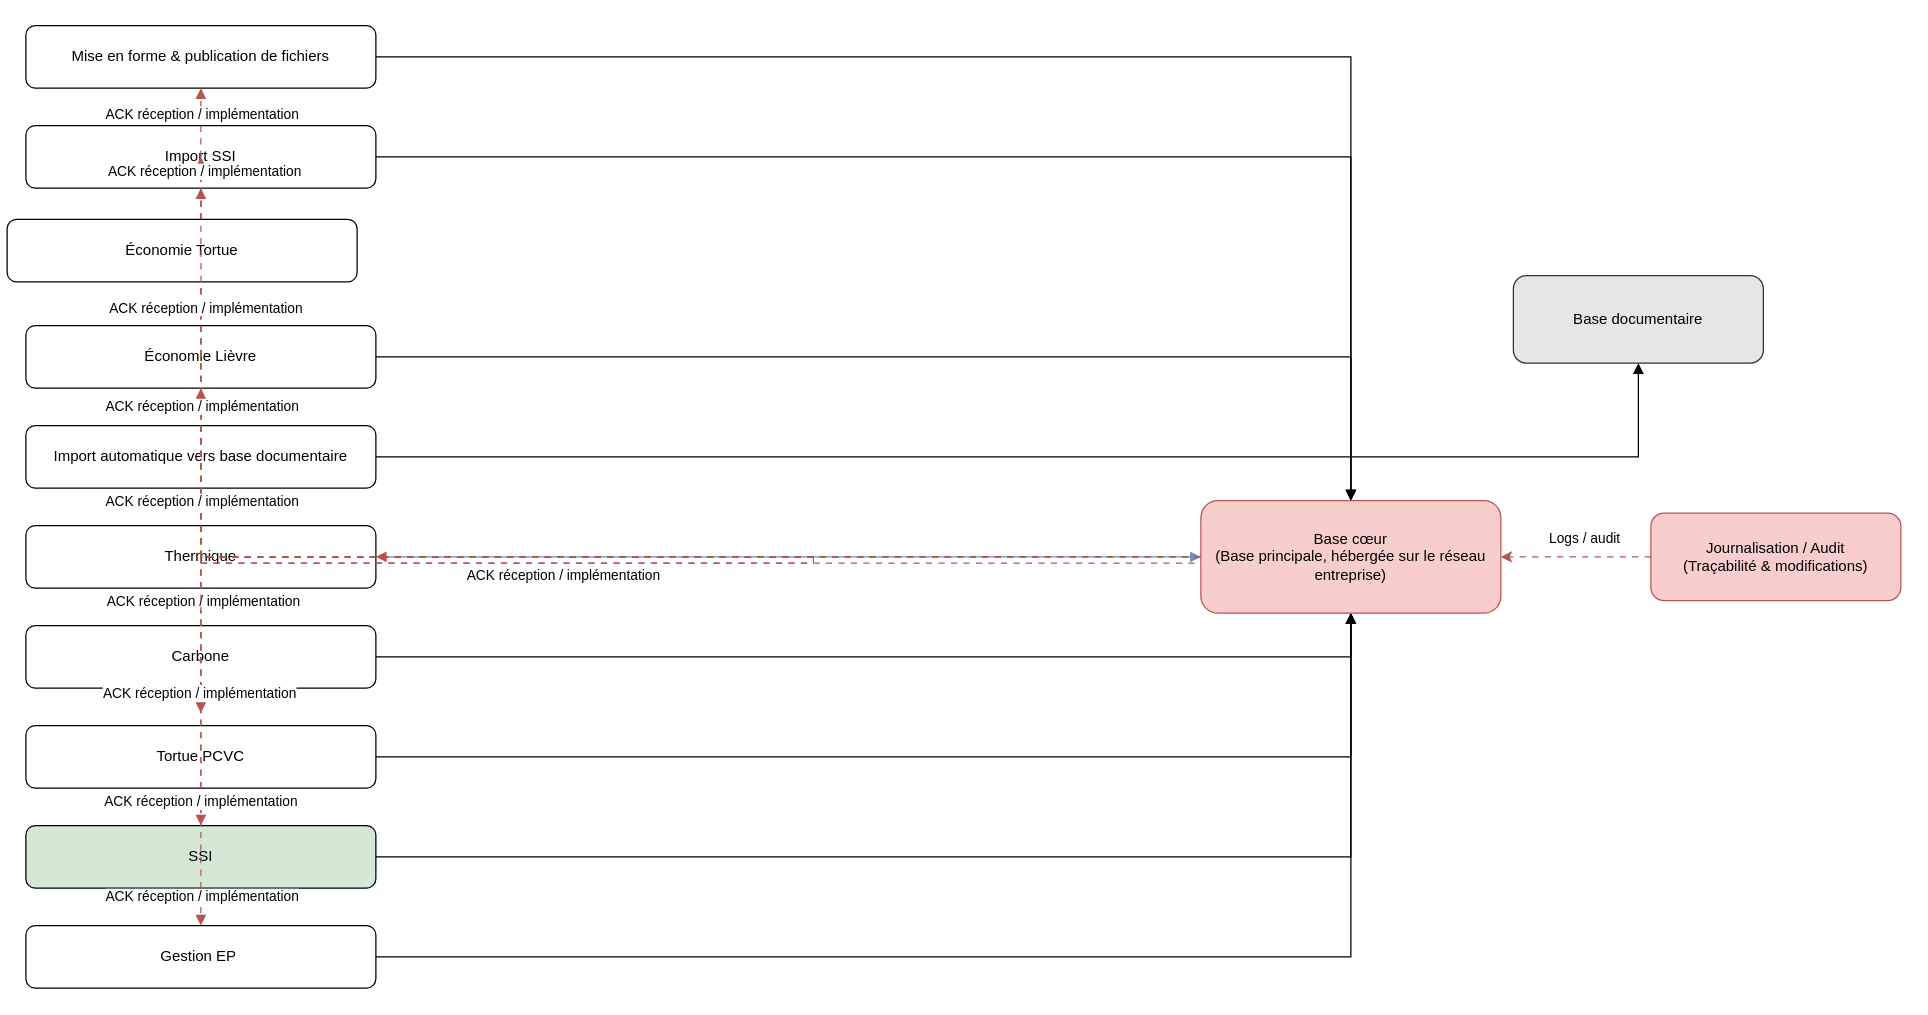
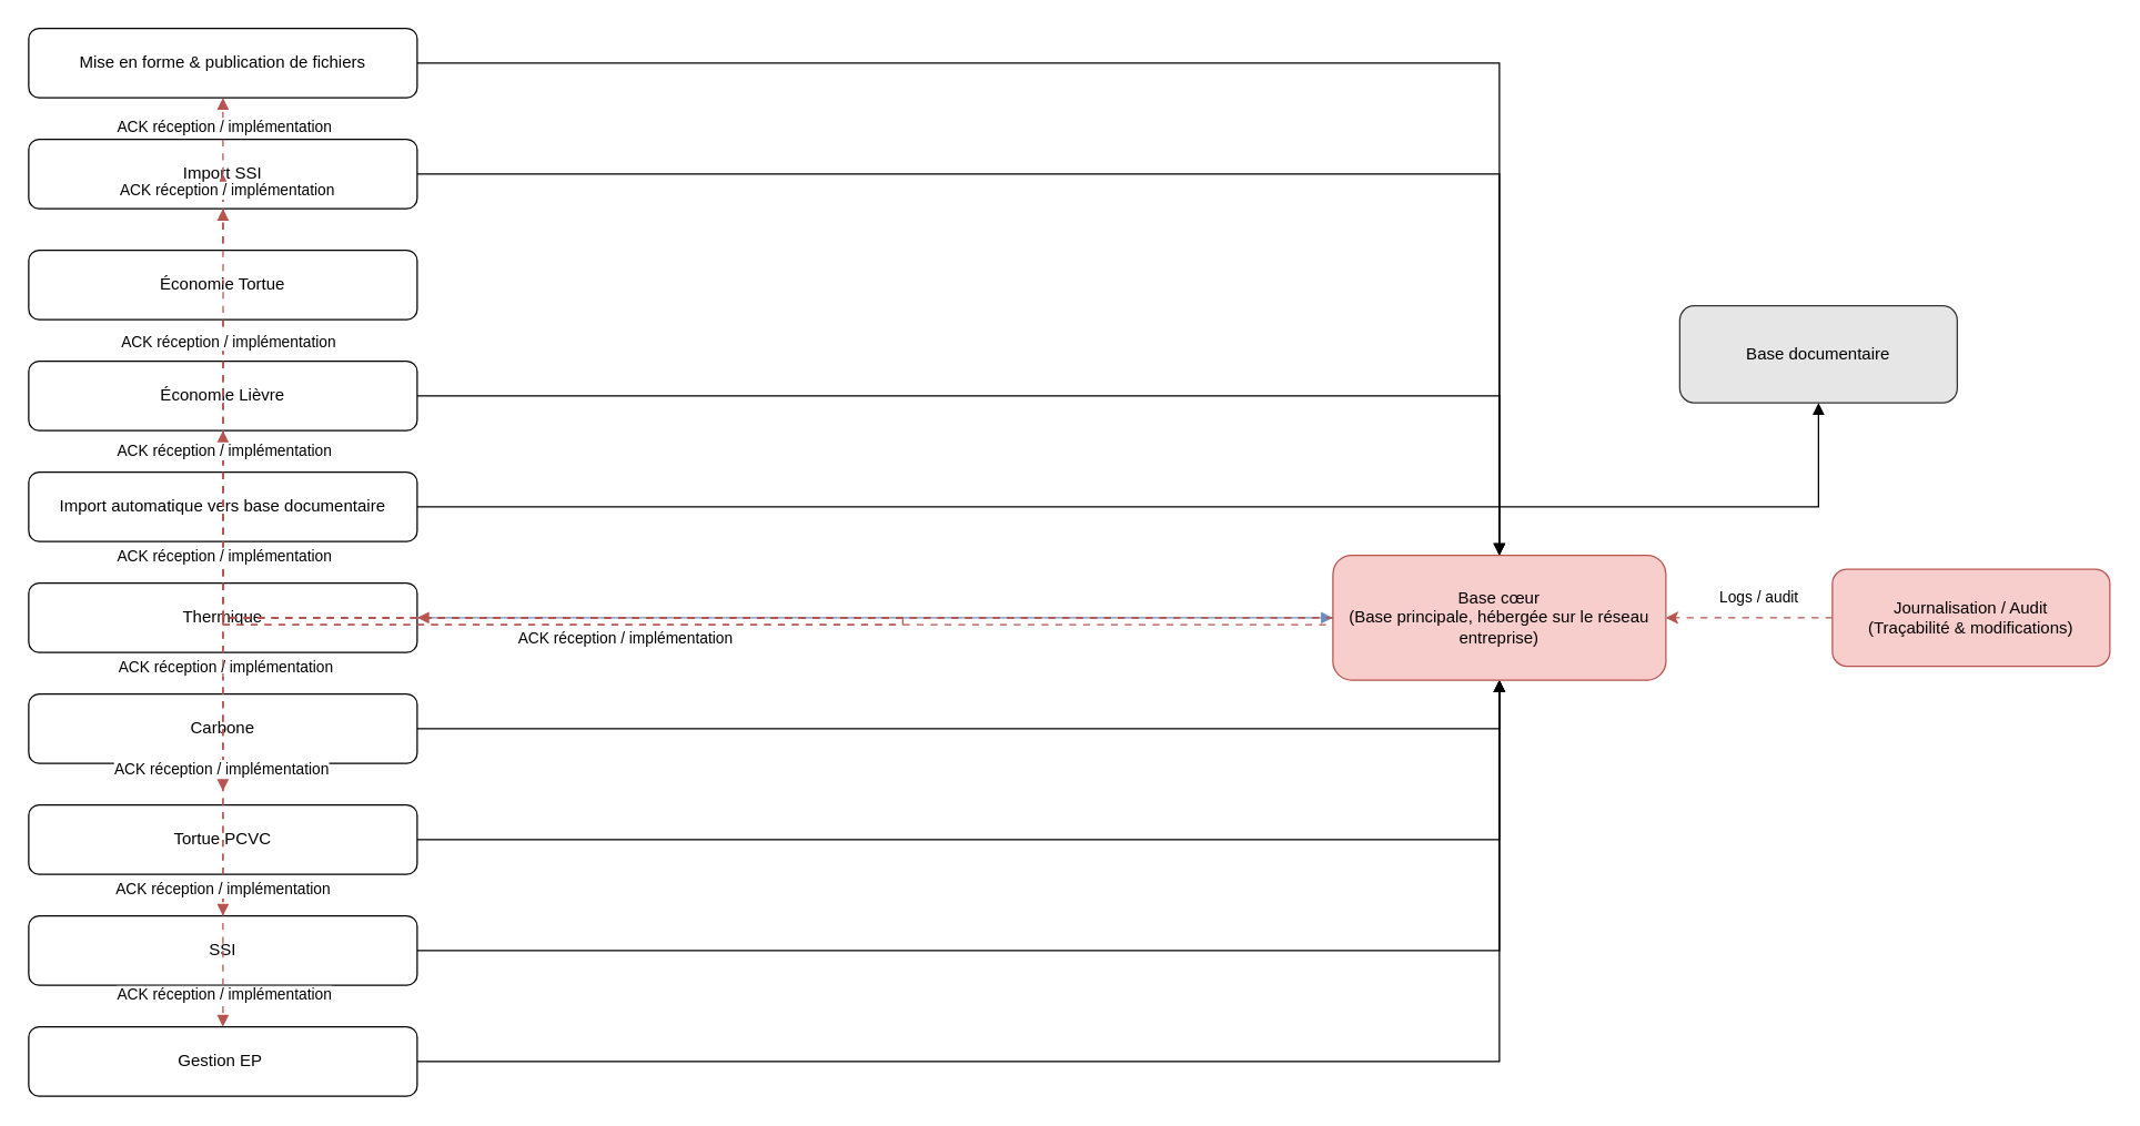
  <mxCell id="0" />
  <mxCell id="1" parent="0" />
  <mxCell id="2" value="Thermique" style="rounded=1;whiteSpace=wrap;html=1;" vertex="1" parent="1"><mxGeometry x="20" y="420" width="280" height="50" as="geometry" /></mxCell>
  <mxCell id="3" value="Base documentaire" style="rounded=1;whiteSpace=wrap;html=1;fillColor=#e6e6e6;strokeColor=#333333;" vertex="1" parent="1"><mxGeometry x="1210" y="220" width="200" height="70" as="geometry" /></mxCell>
  <mxCell id="4" value="Journalisation / Audit&lt;br/&gt;(Traçabilité &amp; modifications)" style="rounded=1;whiteSpace=wrap;html=1;fillColor=#f8cecc;strokeColor=#b85450;" vertex="1" parent="1"><mxGeometry x="1320" y="410" width="200" height="70" as="geometry" /></mxCell>
  <mxCell id="5" value="Mise en forme &amp; publication de fichiers" style="rounded=1;whiteSpace=wrap;html=1;" vertex="1" parent="1"><mxGeometry x="20" y="20" width="280" height="50" as="geometry" /></mxCell>
  <mxCell id="6" value="Import SSI" style="rounded=1;whiteSpace=wrap;html=1;" vertex="1" parent="1"><mxGeometry x="20" y="100" width="280" height="50" as="geometry" /></mxCell>
  <mxCell id="7" value="Économie Lièvre" style="rounded=1;whiteSpace=wrap;html=1;" vertex="1" parent="1"><mxGeometry x="20" y="260" width="280" height="50" as="geometry" /></mxCell>
  <mxCell id="8" value="Import automatique vers base documentaire" style="rounded=1;whiteSpace=wrap;html=1;" vertex="1" parent="1"><mxGeometry x="20" y="340" width="280" height="50" as="geometry" /></mxCell>
  <mxCell id="9" value="Carbone" style="rounded=1;whiteSpace=wrap;html=1;" vertex="1" parent="1"><mxGeometry x="20" y="500" width="280" height="50" as="geometry" /></mxCell>
  <mxCell id="10" value="Tortue PCVC" style="rounded=1;whiteSpace=wrap;html=1;" vertex="1" parent="1"><mxGeometry x="20" y="580" width="280" height="50" as="geometry" /></mxCell>
  <mxCell id="11" value="Gestion EP&amp;nbsp;" style="rounded=1;whiteSpace=wrap;html=1;" vertex="1" parent="1"><mxGeometry x="20" y="740" width="280" height="50" as="geometry" /></mxCell>
  <mxCell id="12" value="" style="endArrow=block;html=1;edgeStyle=orthogonalEdgeStyle;rounded=0;" edge="1" parent="1" source="5" target="30"><mxGeometry relative="1" as="geometry" /></mxCell>
  <mxCell id="13" value="" style="endArrow=block;html=1;edgeStyle=orthogonalEdgeStyle;rounded=0;" edge="1" parent="1" source="6" target="30"><mxGeometry relative="1" as="geometry" /></mxCell>
  <mxCell id="14" value="" style="endArrow=block;html=1;edgeStyle=orthogonalEdgeStyle;rounded=0;" edge="1" parent="1" source="7" target="30"><mxGeometry relative="1" as="geometry" /></mxCell>
  <mxCell id="15" value="" style="endArrow=block;html=1;edgeStyle=orthogonalEdgeStyle;rounded=0;fillColor=#dae8fc;strokeColor=#6c8ebf;" edge="1" parent="1" source="2" target="30"><mxGeometry relative="1" as="geometry" /></mxCell>
  <mxCell id="16" value="" style="endArrow=block;html=1;edgeStyle=orthogonalEdgeStyle;rounded=0;" edge="1" parent="1" source="9" target="30"><mxGeometry relative="1" as="geometry" /></mxCell>
  <mxCell id="17" value="" style="endArrow=block;html=1;edgeStyle=orthogonalEdgeStyle;rounded=0;" edge="1" parent="1" source="10" target="30"><mxGeometry relative="1" as="geometry" /></mxCell>
  <mxCell id="18" value="" style="endArrow=block;html=1;edgeStyle=orthogonalEdgeStyle;rounded=0;" edge="1" parent="1" source="37" target="30"><mxGeometry relative="1" as="geometry" /></mxCell>
  <mxCell id="19" value="" style="endArrow=block;html=1;edgeStyle=orthogonalEdgeStyle;rounded=0;" edge="1" parent="1" source="11" target="30"><mxGeometry relative="1" as="geometry" /></mxCell>
  <mxCell id="20" value="" style="endArrow=block;html=1;edgeStyle=orthogonalEdgeStyle;rounded=0;" edge="1" parent="1" source="8" target="3"><mxGeometry relative="1" as="geometry" /></mxCell>
  <mxCell id="21" value="" style="endArrow=block;dashed=1;dashPattern=5 5;strokeColor=#b85450;html=1;edgeStyle=orthogonalEdgeStyle;rounded=0;fillColor=#f8cecc;exitX=0;exitY=0.5;exitDx=0;exitDy=0;" edge="1" parent="1" source="30"><mxGeometry x="-0.336" y="-95" relative="1" as="geometry"><mxPoint x="650" y="450" as="sourcePoint" /><mxPoint x="160" y="70" as="targetPoint" /><Array as="points"><mxPoint x="650" y="450" /><mxPoint x="160" y="450" /></Array><mxPoint as="offset" /></mxGeometry></mxCell>
  <mxCell id="22" value="" style="endArrow=block;dashed=1;dashPattern=5 5;strokeColor=#b85450;html=1;edgeStyle=orthogonalEdgeStyle;rounded=0;fillColor=#f8cecc;" edge="1" parent="1"><mxGeometry x="-0.284" y="-55" relative="1" as="geometry"><mxPoint x="650" y="444.98" as="sourcePoint" /><mxPoint x="160" y="124.98" as="targetPoint" /><Array as="points"><mxPoint x="160" y="444.98" /></Array><mxPoint as="offset" /></mxGeometry></mxCell>
  <mxCell id="23" value="ACK réception / implémentation" style="edgeLabel;html=1;align=center;verticalAlign=middle;resizable=0;points=[];" vertex="1" connectable="0" parent="22"><mxGeometry x="0.972" y="-2" relative="1" as="geometry"><mxPoint as="offset" /></mxGeometry></mxCell>
  <mxCell id="24" value="" style="endArrow=block;dashed=1;dashPattern=5 5;strokeColor=#b85450;html=1;edgeStyle=orthogonalEdgeStyle;rounded=0;fillColor=#f8cecc;" edge="1" parent="1"><mxGeometry x="-0.148" y="-75" relative="1" as="geometry"><mxPoint x="650" y="445" as="sourcePoint" /><mxPoint x="160" y="310" as="targetPoint" /><Array as="points"><mxPoint x="160" y="445" /></Array><mxPoint as="offset" /></mxGeometry></mxCell>
  <mxCell id="25" value="" style="endArrow=block;dashed=1;dashPattern=5 5;strokeColor=#b85450;html=1;edgeStyle=orthogonalEdgeStyle;rounded=0;fillColor=#f8cecc;" edge="1" parent="1"><mxGeometry x="0.263" y="-85" relative="1" as="geometry"><mxPoint x="650" y="444.92" as="sourcePoint" /><mxPoint x="300" y="444.92" as="targetPoint" /><Array as="points"><mxPoint x="450" y="444.92" /><mxPoint x="450" y="444.92" /></Array><mxPoint as="offset" /></mxGeometry></mxCell>
  <mxCell id="26" value="" style="endArrow=block;dashed=1;dashPattern=5 5;strokeColor=#b85450;html=1;edgeStyle=orthogonalEdgeStyle;rounded=0;fillColor=#f8cecc;entryX=0.5;entryY=0;entryDx=0;entryDy=0;exitX=0;exitY=0.5;exitDx=0;exitDy=0;" edge="1" parent="1" source="30"><mxGeometry x="-0.148" y="-45" relative="1" as="geometry"><mxPoint x="680" y="400" as="sourcePoint" /><mxPoint x="160" y="570" as="targetPoint" /><Array as="points"><mxPoint x="1050" y="450" /><mxPoint x="160" y="450" /></Array><mxPoint as="offset" /></mxGeometry></mxCell>
  <mxCell id="27" value="" style="endArrow=block;dashed=1;dashPattern=5 5;strokeColor=#b85450;html=1;edgeStyle=orthogonalEdgeStyle;rounded=0;fillColor=#f8cecc;entryX=0.5;entryY=0;entryDx=0;entryDy=0;" edge="1" parent="1"><mxGeometry x="-0.222" y="-25" relative="1" as="geometry"><mxPoint x="650" y="445" as="sourcePoint" /><mxPoint x="160" y="660" as="targetPoint" /><Array as="points"><mxPoint x="160" y="445" /></Array><mxPoint as="offset" /></mxGeometry></mxCell>
  <mxCell id="28" value="Logs / audit" style="dashed=1;dashPattern=5 5;strokeColor=#b85450;html=1;edgeStyle=orthogonalEdgeStyle;rounded=0;fillColor=#f8cecc;" edge="1" parent="1" source="4" target="30"><mxGeometry x="-0.111" y="-15" relative="1" as="geometry"><mxPoint as="offset" /></mxGeometry></mxCell>
- <mxCell id="29" value="Économie Tortue" style="rounded=1;whiteSpace=wrap;html=1;" vertex="1" parent="1"><mxGeometry x="5" y="175" width="280" height="50" as="geometry" /></mxCell>
+ <mxCell id="29" value="Économie Tortue" style="rounded=1;whiteSpace=wrap;html=1;" vertex="1" parent="1"><mxGeometry x="20" y="180" width="280" height="50" as="geometry" /></mxCell>
  <mxCell id="30" value="Base cœur&lt;br/&gt;(Base principale, hébergée sur le réseau entreprise)" style="rounded=1;whiteSpace=wrap;html=1;fillColor=#f8cecc;strokeColor=#b85450;" vertex="1" parent="1"><mxGeometry x="960" y="400" width="240" height="90" as="geometry" /></mxCell>
  <mxCell id="31" value="ACK réception / implémentation" style="endArrow=block;dashed=1;dashPattern=5 5;strokeColor=#b85450;html=1;edgeStyle=orthogonalEdgeStyle;rounded=0;entryX=0.5;entryY=1;entryDx=0;entryDy=0;fillColor=#f8cecc;" edge="1" parent="1"><mxGeometry x="-0.2" y="15" relative="1" as="geometry"><mxPoint x="840" y="445" as="sourcePoint" /><mxPoint x="160" y="150" as="targetPoint" /><mxPoint as="offset" /></mxGeometry></mxCell>
  <mxCell id="32" value="ACK réception / implémentation" style="edgeLabel;html=1;align=center;verticalAlign=middle;resizable=0;points=[];" vertex="1" connectable="0" parent="31"><mxGeometry x="0.966" relative="1" as="geometry"><mxPoint y="233" as="offset" /></mxGeometry></mxCell>
  <mxCell id="33" value="ACK réception / implémentation" style="edgeLabel;html=1;align=center;verticalAlign=middle;resizable=0;points=[];" vertex="1" connectable="0" parent="31"><mxGeometry x="0.803" y="-3" relative="1" as="geometry"><mxPoint as="offset" /></mxGeometry></mxCell>
  <mxCell id="34" value="ACK réception / implémentation" style="edgeLabel;html=1;align=center;verticalAlign=middle;resizable=0;points=[];" vertex="1" connectable="0" parent="31"><mxGeometry x="0.643" y="2" relative="1" as="geometry"><mxPoint x="2" as="offset" /></mxGeometry></mxCell>
  <mxCell id="35" value="ACK réception / implémentation" style="edgeLabel;html=1;align=center;verticalAlign=middle;resizable=0;points=[];" vertex="1" connectable="0" parent="31"><mxGeometry x="0.465" y="-1" relative="1" as="geometry"><mxPoint y="70" as="offset" /></mxGeometry></mxCell>
  <mxCell id="36" value="ACK réception / implémentation" style="edgeLabel;html=1;align=center;verticalAlign=middle;resizable=0;points=[];" vertex="1" connectable="0" parent="31"><mxGeometry x="0.706" relative="1" as="geometry"><mxPoint y="-203" as="offset" /></mxGeometry></mxCell>
- <mxCell id="37" value="SSI" style="rounded=1;whiteSpace=wrap;html=1;fillColor=#d5e8d4;" vertex="1" parent="1"><mxGeometry x="20" y="660" width="280" height="50" as="geometry" /></mxCell>
+ <mxCell id="37" value="SSI" style="rounded=1;whiteSpace=wrap;html=1;" vertex="1" parent="1"><mxGeometry x="20" y="660" width="280" height="50" as="geometry" /></mxCell>
  <mxCell id="38" value="" style="endArrow=block;dashed=1;dashPattern=5 5;strokeColor=#b85450;html=1;edgeStyle=orthogonalEdgeStyle;rounded=0;entryX=0.5;entryY=0;entryDx=0;entryDy=0;fillColor=#f8cecc;exitX=0;exitY=0.5;exitDx=0;exitDy=0;" edge="1" parent="1" source="30"><mxGeometry x="-0.256" y="-35" relative="1" as="geometry"><mxPoint x="869.94" y="444.97" as="sourcePoint" /><mxPoint x="160" y="740" as="targetPoint" /><Array as="points"><mxPoint x="960" y="445" /><mxPoint x="160" y="445" /></Array><mxPoint as="offset" /></mxGeometry></mxCell>
  <mxCell id="39" value="ACK réception / implémentation" style="edgeLabel;html=1;align=center;verticalAlign=middle;resizable=0;points=[];" vertex="1" connectable="0" parent="38"><mxGeometry x="0.658" y="-2" relative="1" as="geometry"><mxPoint as="offset" /></mxGeometry></mxCell>
  <mxCell id="40" value="ACK réception / implémentation" style="edgeLabel;html=1;align=center;verticalAlign=middle;resizable=0;points=[];" vertex="1" connectable="0" parent="38"><mxGeometry x="0.817" y="-1" relative="1" as="geometry"><mxPoint as="offset" /></mxGeometry></mxCell>
  <mxCell id="41" value="ACK réception / implémentation" style="edgeLabel;html=1;align=center;verticalAlign=middle;resizable=0;points=[];" vertex="1" connectable="0" parent="38"><mxGeometry x="0.956" relative="1" as="geometry"><mxPoint as="offset" /></mxGeometry></mxCell>
